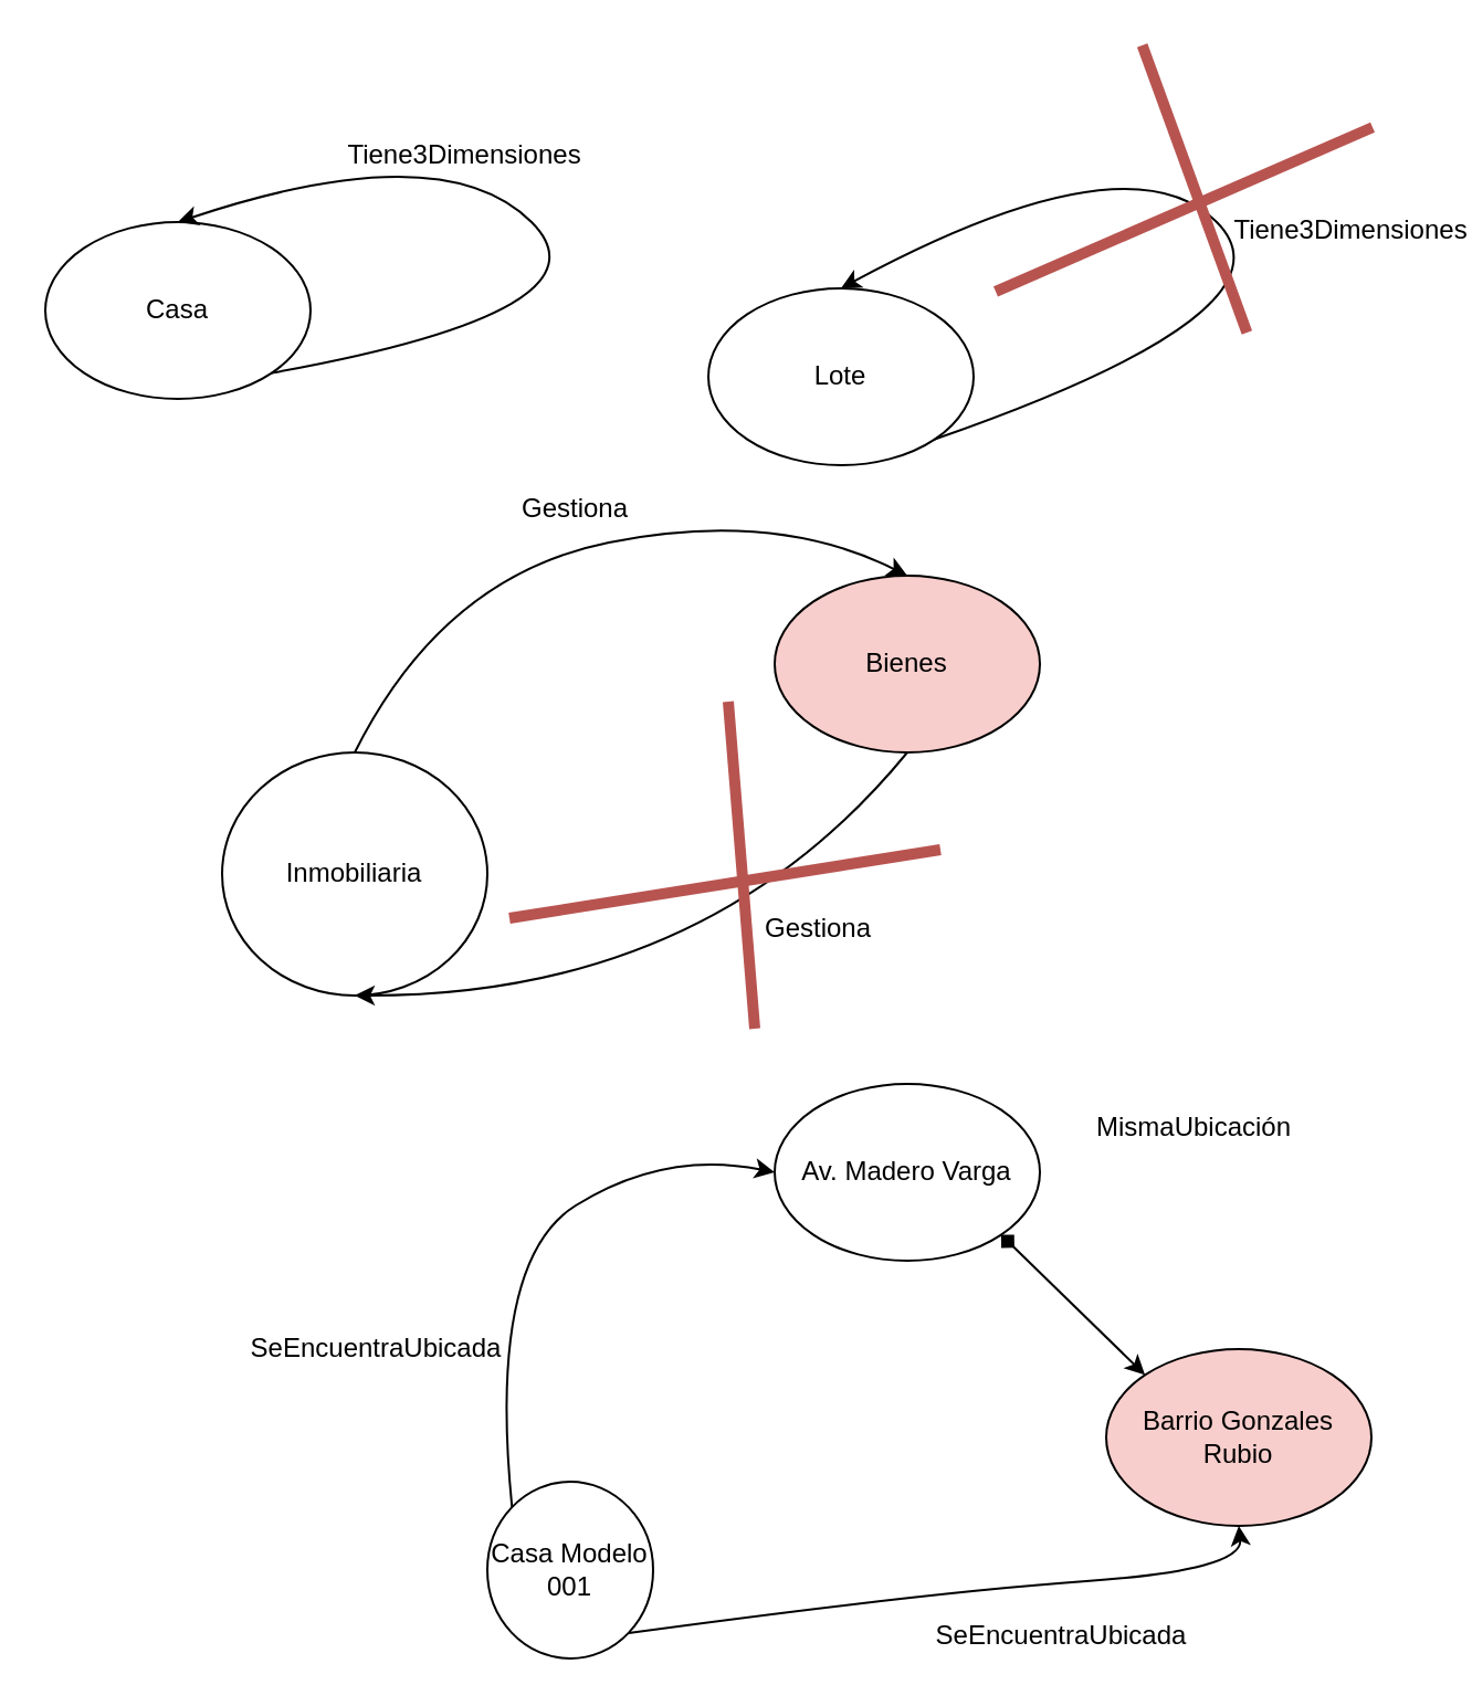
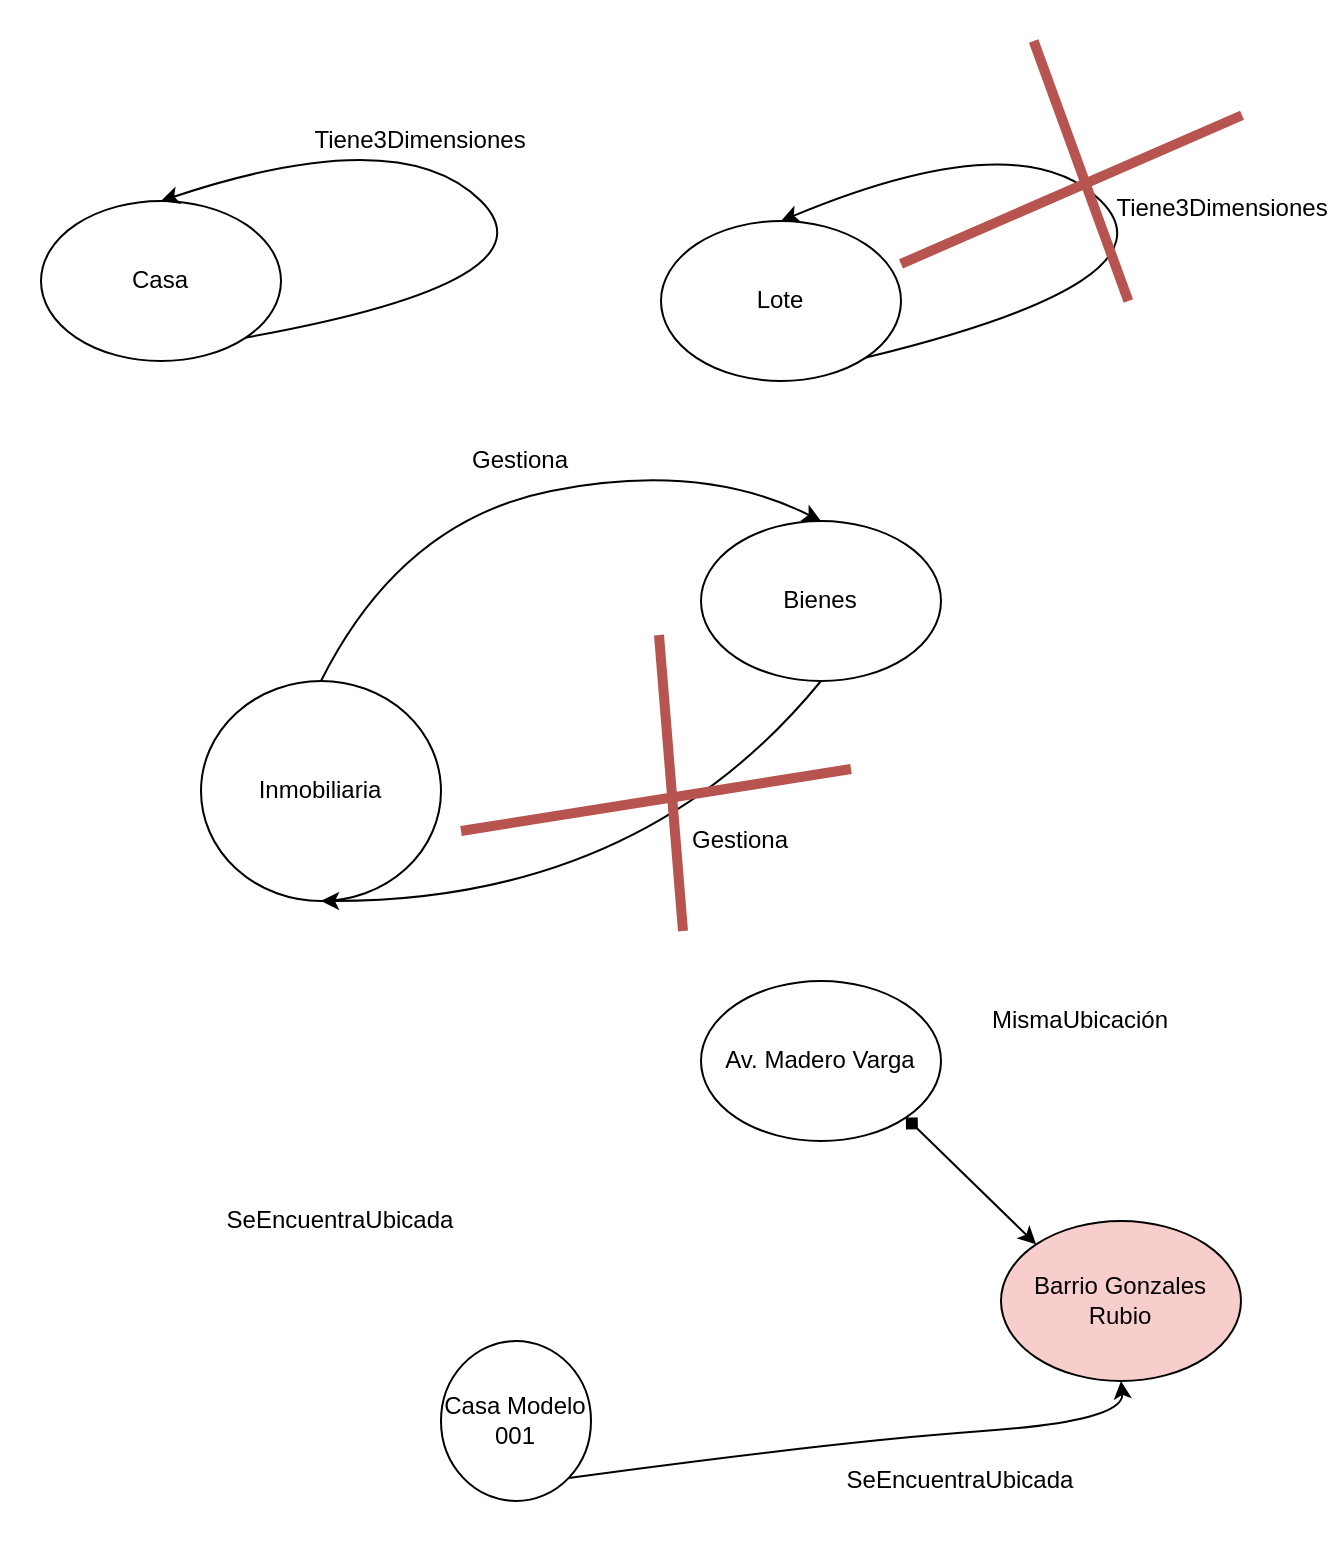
  <mxCell id="0" />
  <mxCell id="1" parent="0" />
  <mxCell id="2" value="Casa" style="ellipse;whiteSpace=wrap;html=1;" vertex="1" parent="1"><mxGeometry x="20" y="100" width="120" height="80" as="geometry" /></mxCell>
  <mxCell id="3" value="" style="curved=1;endArrow=classic;html=1;exitX=1;exitY=1;exitDx=0;exitDy=0;entryX=0.5;entryY=0;entryDx=0;entryDy=0;" edge="1" parent="1" source="2" target="2"><mxGeometry width="50" height="50" relative="1" as="geometry"><mxPoint x="60" y="170" as="sourcePoint" /><mxPoint x="220" y="70" as="targetPoint" /><Array as="points"><mxPoint x="280" y="140" /><mxPoint x="200" y="60" /></Array></mxGeometry></mxCell>
  <mxCell id="4" value="Tiene3Dimensiones" style="text;html=1;strokeColor=none;fillColor=none;align=center;verticalAlign=middle;whiteSpace=wrap;rounded=0;" vertex="1" parent="1"><mxGeometry x="190" y="60" width="40" height="20" as="geometry" /></mxCell>
- <mxCell id="5" value="Lote" style="ellipse;whiteSpace=wrap;html=1;" vertex="1" parent="1"><mxGeometry x="320" y="130" width="120" height="80" as="geometry" /></mxCell>
+ <mxCell id="5" value="Lote" style="ellipse;whiteSpace=wrap;html=1;" vertex="1" parent="1"><mxGeometry x="330" y="110" width="120" height="80" as="geometry" /></mxCell>
  <mxCell id="6" value="" style="curved=1;endArrow=classic;html=1;exitX=1;exitY=1;exitDx=0;exitDy=0;entryX=0.5;entryY=0;entryDx=0;entryDy=0;" edge="1" parent="1" source="5" target="5"><mxGeometry width="50" height="50" relative="1" as="geometry"><mxPoint x="370" y="170" as="sourcePoint" /><mxPoint x="530" y="70" as="targetPoint" /><Array as="points"><mxPoint x="590" y="140" /><mxPoint x="510" y="60" /></Array></mxGeometry></mxCell>
  <mxCell id="7" value="Inmobiliaria" style="ellipse;whiteSpace=wrap;html=1;" vertex="1" parent="1"><mxGeometry x="100" y="340" width="120" height="110" as="geometry" /></mxCell>
- <mxCell id="8" value="Bienes" style="ellipse;whiteSpace=wrap;html=1;fillColor=#f8cecc;" vertex="1" parent="1"><mxGeometry x="350" y="260" width="120" height="80" as="geometry" /></mxCell>
+ <mxCell id="8" value="Bienes" style="ellipse;whiteSpace=wrap;html=1;" vertex="1" parent="1"><mxGeometry x="350" y="260" width="120" height="80" as="geometry" /></mxCell>
  <mxCell id="9" value="" style="curved=1;endArrow=classic;html=1;exitX=0.5;exitY=0;exitDx=0;exitDy=0;entryX=0.5;entryY=0;entryDx=0;entryDy=0;" edge="1" parent="1" source="7" target="8"><mxGeometry width="50" height="50" relative="1" as="geometry"><mxPoint x="360" y="250" as="sourcePoint" /><mxPoint x="410" y="200" as="targetPoint" /><Array as="points"><mxPoint x="200" y="260" /><mxPoint x="350" y="230" /></Array></mxGeometry></mxCell>
  <mxCell id="10" value="" style="curved=1;endArrow=classic;html=1;exitX=0.5;exitY=1;exitDx=0;exitDy=0;exitPerimeter=0;entryX=0.5;entryY=1;entryDx=0;entryDy=0;" edge="1" parent="1" source="8" target="7"><mxGeometry width="50" height="50" relative="1" as="geometry"><mxPoint x="360" y="250" as="sourcePoint" /><mxPoint x="410" y="200" as="targetPoint" /><Array as="points"><mxPoint x="320" y="450" /></Array></mxGeometry></mxCell>
  <mxCell id="11" value="Gestiona" style="text;html=1;strokeColor=none;fillColor=none;align=center;verticalAlign=middle;whiteSpace=wrap;rounded=0;" vertex="1" parent="1"><mxGeometry x="240" y="220" width="40" height="20" as="geometry" /></mxCell>
  <mxCell id="12" value="" style="group;rotation=15;" vertex="1" connectable="0" parent="1"><mxGeometry x="240" y="320" width="180" height="140" as="geometry" /></mxCell>
  <mxCell id="13" value="" style="endArrow=none;html=1;fillColor=#f8cecc;strokeColor=#b85450;strokeWidth=5;" edge="1" parent="12"><mxGeometry width="50" height="50" relative="1" as="geometry"><mxPoint x="-10" y="95" as="sourcePoint" /><mxPoint x="185" y="64" as="targetPoint" /></mxGeometry></mxCell>
  <mxCell id="14" value="" style="endArrow=none;html=1;fillColor=#f8cecc;strokeColor=#b85450;strokeWidth=5;" edge="1" parent="12"><mxGeometry width="50" height="50" relative="1" as="geometry"><mxPoint x="101" y="145" as="sourcePoint" /><mxPoint x="89" y="-3" as="targetPoint" /></mxGeometry></mxCell>
  <mxCell id="15" value="Gestiona" style="text;html=1;strokeColor=none;fillColor=none;align=center;verticalAlign=middle;whiteSpace=wrap;rounded=0;" vertex="1" parent="12"><mxGeometry x="110" y="90" width="40" height="20" as="geometry" /></mxCell>
  <mxCell id="16" value="" style="group;rotation=0;" vertex="1" connectable="0" parent="1"><mxGeometry x="450" y="20" width="180" height="130" as="geometry" /></mxCell>
  <mxCell id="17" value="" style="endArrow=none;html=1;fillColor=#f8cecc;strokeColor=#b85450;strokeWidth=5;" edge="1" parent="16"><mxGeometry width="50" height="50" relative="1" as="geometry"><mxPoint y="111.429" as="sourcePoint" /><mxPoint x="170.526" y="37.143" as="targetPoint" /></mxGeometry></mxCell>
  <mxCell id="18" value="" style="endArrow=none;html=1;fillColor=#f8cecc;strokeColor=#b85450;strokeWidth=5;" edge="1" parent="16"><mxGeometry width="50" height="50" relative="1" as="geometry"><mxPoint x="113.684" y="130" as="sourcePoint" /><mxPoint x="66.316" as="targetPoint" /></mxGeometry></mxCell>
  <mxCell id="19" value="Tiene3Dimensiones" style="text;html=1;strokeColor=none;fillColor=none;align=center;verticalAlign=middle;whiteSpace=wrap;rounded=0;" vertex="1" parent="16"><mxGeometry x="142.105" y="74.286" width="37.895" height="18.571" as="geometry" /></mxCell>
  <mxCell id="20" value="Casa Modelo 001" style="ellipse;whiteSpace=wrap;html=1;" vertex="1" parent="1"><mxGeometry x="220" y="670" width="75" height="80" as="geometry" /></mxCell>
  <mxCell id="21" value="Av. Madero Varga" style="ellipse;whiteSpace=wrap;html=1;" vertex="1" parent="1"><mxGeometry x="350" y="490" width="120" height="80" as="geometry" /></mxCell>
  <mxCell id="22" value="Barrio Gonzales Rubio" style="ellipse;whiteSpace=wrap;html=1;fillColor=#f8cecc;" vertex="1" parent="1"><mxGeometry x="500" y="610" width="120" height="80" as="geometry" /></mxCell>
- <mxCell id="23" value="" style="curved=1;endArrow=classic;html=1;strokeWidth=1;exitX=0;exitY=0;exitDx=0;exitDy=0;entryX=0;entryY=0.5;entryDx=0;entryDy=0;" edge="1" parent="1" source="20" target="21"><mxGeometry width="50" height="50" relative="1" as="geometry"><mxPoint x="360" y="540" as="sourcePoint" /><mxPoint x="410" y="490" as="targetPoint" /><Array as="points"><mxPoint x="220" y="570" /><mxPoint x="300" y="520" /></Array></mxGeometry></mxCell>
  <mxCell id="24" value="" style="curved=1;endArrow=classic;html=1;strokeWidth=1;exitX=1;exitY=1;exitDx=0;exitDy=0;entryX=0.5;entryY=1;entryDx=0;entryDy=0;" edge="1" parent="1" source="20" target="22"><mxGeometry width="50" height="50" relative="1" as="geometry"><mxPoint x="360" y="540" as="sourcePoint" /><mxPoint x="300" y="490" as="targetPoint" /><Array as="points"><mxPoint x="420" y="720" /><mxPoint x="562" y="710" /></Array></mxGeometry></mxCell>
  <mxCell id="25" value="SeEncuentraUbicada" style="text;html=1;strokeColor=none;fillColor=none;align=center;verticalAlign=middle;whiteSpace=wrap;rounded=0;" vertex="1" parent="1"><mxGeometry x="150" y="600" width="40" height="20" as="geometry" /></mxCell>
  <mxCell id="26" value="SeEncuentraUbicada" style="text;html=1;strokeColor=none;fillColor=none;align=center;verticalAlign=middle;whiteSpace=wrap;rounded=0;" vertex="1" parent="1"><mxGeometry x="460" y="730" width="40" height="20" as="geometry" /></mxCell>
  <mxCell id="27" value="" style="endArrow=diamond;startArrow=classic;html=1;strokeWidth=1;exitX=0;exitY=0;exitDx=0;exitDy=0;entryX=1;entryY=1;entryDx=0;entryDy=0;" edge="1" parent="1" source="22" target="21"><mxGeometry width="50" height="50" relative="1" as="geometry"><mxPoint x="360" y="640" as="sourcePoint" /><mxPoint x="410" y="590" as="targetPoint" /></mxGeometry></mxCell>
  <mxCell id="28" value="MismaUbicación" style="text;html=1;strokeColor=none;fillColor=none;align=center;verticalAlign=middle;whiteSpace=wrap;rounded=0;" vertex="1" parent="1"><mxGeometry x="520" y="500" width="40" height="20" as="geometry" /></mxCell>
